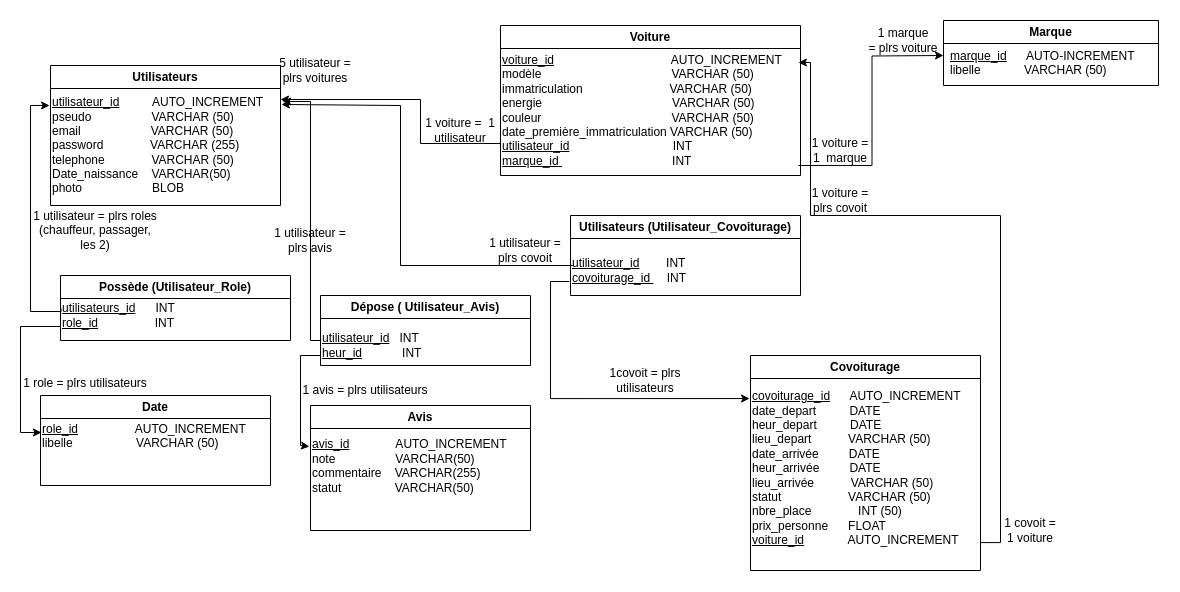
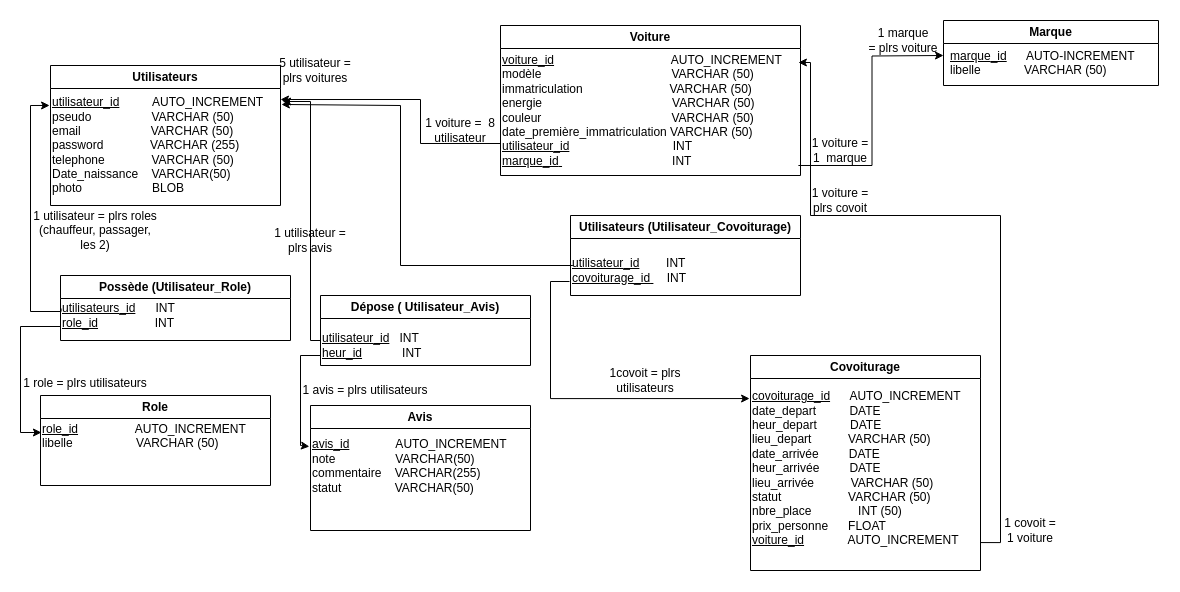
  <mxCell id="0" />
  <mxCell id="1" parent="0" />
  <mxCell id="2" value="Utilisateurs" style="swimlane;whiteSpace=wrap;html=1;" parent="1" vertex="1"><mxGeometry x="50" y="65" width="230" height="140" as="geometry"><mxRectangle x="20" y="280" width="100" height="30" as="alternateBounds" /></mxGeometry></mxCell>
  <mxCell id="3" value="&lt;u&gt;utilisateur_id&lt;/u&gt;&amp;nbsp; &amp;nbsp; &amp;nbsp; &amp;nbsp; &amp;nbsp; AUTO_INCREMENT&lt;div&gt;pseudo&amp;nbsp; &amp;nbsp; &amp;nbsp; &amp;nbsp; &amp;nbsp; &amp;nbsp; &amp;nbsp; &amp;nbsp; &amp;nbsp; VARCHAR (50)&lt;/div&gt;&lt;div&gt;email&amp;nbsp; &amp;nbsp; &amp;nbsp; &amp;nbsp; &amp;nbsp; &amp;nbsp; &amp;nbsp; &amp;nbsp; &amp;nbsp; &amp;nbsp; &amp;nbsp;VARCHAR (50)&lt;/div&gt;&lt;div&gt;password&amp;nbsp; &amp;nbsp; &amp;nbsp; &amp;nbsp; &amp;nbsp; &amp;nbsp; &amp;nbsp; VARCHAR (255)&lt;/div&gt;&lt;div&gt;telephone&amp;nbsp; &amp;nbsp; &amp;nbsp; &amp;nbsp; &amp;nbsp; &amp;nbsp; &amp;nbsp; VARCHAR (50)&lt;/div&gt;&lt;div&gt;Date_naissance&amp;nbsp; &amp;nbsp; VARCHAR(50)&lt;/div&gt;&lt;div&gt;photo&amp;nbsp; &amp;nbsp; &amp;nbsp; &amp;nbsp; &amp;nbsp; &amp;nbsp; &amp;nbsp; &amp;nbsp; &amp;nbsp; &amp;nbsp; &amp;nbsp;BLOB&lt;/div&gt;" style="text;html=1;align=left;verticalAlign=middle;resizable=0;points=[];autosize=1;strokeColor=none;fillColor=none;" parent="2" vertex="1"><mxGeometry y="25" width="230" height="110" as="geometry" /></mxCell>
  <mxCell id="4" style="edgeStyle=orthogonalEdgeStyle;rounded=0;orthogonalLoop=1;jettySize=auto;html=1;exitX=0.993;exitY=0.923;exitDx=0;exitDy=0;exitPerimeter=0;" parent="1" source="6" edge="1"><mxGeometry relative="1" as="geometry"><mxPoint x="943" y="55" as="targetPoint" /></mxGeometry></mxCell>
  <mxCell id="5" value="Voiture" style="swimlane;whiteSpace=wrap;html=1;" parent="1" vertex="1"><mxGeometry x="500" y="25" width="300" height="150" as="geometry" /></mxCell>
  <mxCell id="6" value="&lt;u&gt;voiture&lt;/u&gt;&lt;u&gt;_id&lt;/u&gt;&amp;nbsp; &amp;nbsp; &amp;nbsp; &amp;nbsp; &amp;nbsp; &amp;nbsp; &amp;nbsp; &amp;nbsp; &amp;nbsp; &amp;nbsp; &amp;nbsp; &amp;nbsp; &amp;nbsp; &amp;nbsp; &amp;nbsp; &amp;nbsp; &amp;nbsp; &amp;nbsp;AUTO_INCREMENT&lt;div&gt;modèle&amp;nbsp; &amp;nbsp; &amp;nbsp; &amp;nbsp; &amp;nbsp; &amp;nbsp; &amp;nbsp; &amp;nbsp; &amp;nbsp; &amp;nbsp; &amp;nbsp; &amp;nbsp; &amp;nbsp; &amp;nbsp; &amp;nbsp; &amp;nbsp; &amp;nbsp; &amp;nbsp; &amp;nbsp; &amp;nbsp;VARCHAR (50)&lt;/div&gt;&lt;div&gt;immatriculation&amp;nbsp; &amp;nbsp; &amp;nbsp; &amp;nbsp; &amp;nbsp; &amp;nbsp; &amp;nbsp; &amp;nbsp; &amp;nbsp; &amp;nbsp; &amp;nbsp; &amp;nbsp; &amp;nbsp;&amp;nbsp;&lt;span style=&quot;background-color: initial;&quot;&gt;VARCHAR (50)&lt;/span&gt;&lt;/div&gt;&lt;div&gt;&lt;span style=&quot;background-color: initial;&quot;&gt;energie&amp;nbsp; &amp;nbsp; &amp;nbsp; &amp;nbsp; &amp;nbsp; &amp;nbsp; &amp;nbsp; &amp;nbsp; &amp;nbsp; &amp;nbsp; &amp;nbsp; &amp;nbsp; &amp;nbsp; &amp;nbsp; &amp;nbsp; &amp;nbsp; &amp;nbsp; &amp;nbsp; &amp;nbsp; &amp;nbsp;&lt;/span&gt;&lt;span style=&quot;background-color: initial;&quot;&gt;VARCHAR (50)&lt;/span&gt;&lt;/div&gt;&lt;div&gt;&lt;span style=&quot;background-color: initial;&quot;&gt;couleur&amp;nbsp; &amp;nbsp; &amp;nbsp; &amp;nbsp; &amp;nbsp; &amp;nbsp; &amp;nbsp; &amp;nbsp; &amp;nbsp; &amp;nbsp; &amp;nbsp; &amp;nbsp; &amp;nbsp; &amp;nbsp; &amp;nbsp; &amp;nbsp; &amp;nbsp; &amp;nbsp; &amp;nbsp; &amp;nbsp;&lt;/span&gt;&lt;span style=&quot;background-color: initial;&quot;&gt;VARCHAR (50)&lt;/span&gt;&lt;/div&gt;&lt;div&gt;&lt;span style=&quot;background-color: initial;&quot;&gt;date_première_immatriculation&amp;nbsp;&lt;/span&gt;&lt;span style=&quot;background-color: initial;&quot;&gt;VARCHAR (50)&lt;/span&gt;&lt;/div&gt;&lt;div&gt;&lt;span style=&quot;background-color: initial;&quot;&gt;&lt;u&gt;utilisateur&lt;/u&gt;&lt;/span&gt;&lt;u style=&quot;background-color: initial;&quot;&gt;_id&lt;/u&gt;&lt;span style=&quot;background-color: initial;&quot;&gt;&amp;nbsp; &amp;nbsp; &amp;nbsp; &amp;nbsp; &amp;nbsp; &amp;nbsp; &amp;nbsp; &amp;nbsp; &amp;nbsp; &amp;nbsp; &amp;nbsp; &amp;nbsp; &amp;nbsp; &amp;nbsp; &amp;nbsp; &amp;nbsp;&lt;/span&gt;&lt;span style=&quot;background-color: initial;&quot;&gt;INT&lt;/span&gt;&lt;/div&gt;&lt;div&gt;&lt;span style=&quot;background-color: initial;&quot;&gt;&lt;u&gt;marque&lt;/u&gt;&lt;/span&gt;&lt;u style=&quot;background-color: initial;&quot;&gt;_id&lt;/u&gt;&lt;u style=&quot;background-color: initial;&quot;&gt;&amp;nbsp;&lt;/u&gt;&lt;span style=&quot;background-color: initial;&quot;&gt;&amp;nbsp; &amp;nbsp; &amp;nbsp; &amp;nbsp; &amp;nbsp; &amp;nbsp; &amp;nbsp; &amp;nbsp; &amp;nbsp; &amp;nbsp; &amp;nbsp; &amp;nbsp; &amp;nbsp; &amp;nbsp; &amp;nbsp; &amp;nbsp; &amp;nbsp;&lt;/span&gt;&lt;span style=&quot;background-color: initial;&quot;&gt;INT&lt;/span&gt;&lt;/div&gt;" style="text;html=1;align=left;verticalAlign=middle;resizable=0;points=[];autosize=1;strokeColor=none;fillColor=none;" parent="5" vertex="1"><mxGeometry y="20" width="300" height="130" as="geometry" /></mxCell>
  <mxCell id="7" value="Marque" style="swimlane;whiteSpace=wrap;html=1;" parent="1" vertex="1"><mxGeometry x="943" y="20" width="215" height="65" as="geometry" /></mxCell>
  <mxCell id="8" value="5 utilisateur = plrs voitures" style="text;html=1;align=center;verticalAlign=middle;whiteSpace=wrap;rounded=0;" parent="1" vertex="1"><mxGeometry x="270" y="55" width="90" height="30" as="geometry" /></mxCell>
- <mxCell id="9" value="1 voiture =&amp;nbsp; 1 utilisateur" style="text;html=1;align=center;verticalAlign=middle;whiteSpace=wrap;rounded=0;" parent="1" vertex="1"><mxGeometry x="410" y="115" width="100" height="30" as="geometry" /></mxCell>
+ <mxCell id="9" value="1 voiture =&amp;nbsp; 8 utilisateur" style="text;html=1;align=center;verticalAlign=middle;whiteSpace=wrap;rounded=0;" parent="1" vertex="1"><mxGeometry x="410" y="115" width="100" height="30" as="geometry" /></mxCell>
  <mxCell id="10" value="1 voiture = 1&amp;nbsp; marque" style="text;html=1;align=center;verticalAlign=middle;whiteSpace=wrap;rounded=0;" parent="1" vertex="1"><mxGeometry x="805" y="135" width="70" height="30" as="geometry" /></mxCell>
  <mxCell id="11" value="1 marque =&lt;span style=&quot;background-color: initial;&quot;&gt;&amp;nbsp;plrs voiture&lt;/span&gt;" style="text;html=1;align=center;verticalAlign=middle;whiteSpace=wrap;rounded=0;" parent="1" vertex="1"><mxGeometry x="863" y="25" width="80" height="30" as="geometry" /></mxCell>
- <mxCell id="12" value="Date" style="swimlane;whiteSpace=wrap;html=1;" parent="1" vertex="1"><mxGeometry x="40" y="395" width="230" height="90" as="geometry" /></mxCell>
+ <mxCell id="12" value="Role" style="swimlane;whiteSpace=wrap;html=1;" parent="1" vertex="1"><mxGeometry x="40" y="395" width="230" height="90" as="geometry" /></mxCell>
  <mxCell id="13" value="&lt;u&gt;role&lt;/u&gt;&lt;u&gt;_id&lt;/u&gt;&amp;nbsp; &amp;nbsp; &amp;nbsp; &amp;nbsp; &amp;nbsp; &amp;nbsp; &amp;nbsp; &amp;nbsp; &amp;nbsp;AUTO_INCREMENT&lt;div&gt;libelle&amp;nbsp; &amp;nbsp; &amp;nbsp; &amp;nbsp; &amp;nbsp; &amp;nbsp; &amp;nbsp; &amp;nbsp; &amp;nbsp; &amp;nbsp;VARCHAR (50)&lt;/div&gt;&lt;div&gt;&lt;br&gt;&lt;/div&gt;&lt;div&gt;&lt;span style=&quot;color: rgba(0, 0, 0, 0); font-family: monospace; font-size: 0px; background-color: initial;&quot;&gt;id_utilisateurs%3CmxGraphModel%3E%3Croot%3E%3CmxCell%20id%3D%220%22%2F%3E%3CmxCell%20id%3D%221%22%20parent%3D%220%22%2F%3E%3CmxCell%20id%3D%222%22%20value%3D%221%20voiture%20%3D%26amp%3Bnbsp%3B%20marque%22%20style%3D%22text%3Bhtml%3D1%3Balign%3Dcenter%3BverticalAlign%3Dmiddle%3BwhiteSpace%3Dwrap%3Brounded%3D0%3B%22%20vertex%3D%221%22%20parent%3D%221%22%3E%3CmxGeometry%20x%3D%22710%22%20y%3D%22380%22%20width%3D%2280%22%20height%3D%2230%22%20as%3D%22geometry%22%2F%3E%3C%2FmxCell%3E%3C%2Froot%3E%3C%2FmxGraphModel%3E&lt;/span&gt;&lt;/div&gt;" style="text;html=1;align=left;verticalAlign=middle;resizable=0;points=[];autosize=1;strokeColor=none;fillColor=none;" parent="12" vertex="1"><mxGeometry y="20" width="230" height="70" as="geometry" /></mxCell>
  <mxCell id="14" value="1 utilisateur = plrs roles (chauffeur, passager, les 2)" style="text;html=1;align=center;verticalAlign=middle;whiteSpace=wrap;rounded=0;" parent="1" vertex="1"><mxGeometry x="30" y="215" width="130" height="30" as="geometry" /></mxCell>
  <mxCell id="15" value="1 role = plrs utilisateurs&lt;div&gt;&lt;br&gt;&lt;/div&gt;" style="text;html=1;align=center;verticalAlign=middle;whiteSpace=wrap;rounded=0;" parent="1" vertex="1"><mxGeometry x="20" y="375" width="130" height="30" as="geometry" /></mxCell>
  <mxCell id="16" value="Avis" style="swimlane;whiteSpace=wrap;html=1;" parent="1" vertex="1"><mxGeometry x="310" y="405" width="220" height="125" as="geometry" /></mxCell>
  <mxCell id="17" value="&lt;div style=&quot;&quot;&gt;&lt;span style=&quot;background-color: initial;&quot;&gt;&lt;u&gt;avis&lt;/u&gt;&lt;/span&gt;&lt;u style=&quot;background-color: initial;&quot;&gt;_id&lt;/u&gt;&lt;span style=&quot;background-color: initial;&quot;&gt;&amp;nbsp; &amp;nbsp; &amp;nbsp; &amp;nbsp; &amp;nbsp; &amp;nbsp; &amp;nbsp; AUTO_INCREMENT&lt;/span&gt;&lt;/div&gt;&lt;div&gt;note&amp;nbsp; &amp;nbsp; &amp;nbsp; &amp;nbsp; &amp;nbsp; &amp;nbsp; &amp;nbsp; &amp;nbsp; &amp;nbsp; VARCHAR(50)&lt;/div&gt;&lt;div&gt;commentaire&amp;nbsp; &amp;nbsp;&amp;nbsp;&lt;span style=&quot;background-color: initial;&quot;&gt;VARCHAR(255)&lt;/span&gt;&lt;/div&gt;&lt;div&gt;&lt;span style=&quot;background-color: initial;&quot;&gt;statut&amp;nbsp; &amp;nbsp; &amp;nbsp; &amp;nbsp; &amp;nbsp; &amp;nbsp; &amp;nbsp; &amp;nbsp;&amp;nbsp;&lt;/span&gt;&lt;span style=&quot;background-color: initial;&quot;&gt;VARCHAR(50)&lt;/span&gt;&lt;/div&gt;&lt;div&gt;&lt;br&gt;&lt;/div&gt;&lt;div&gt;&lt;span style=&quot;background-color: initial;&quot;&gt;&lt;br&gt;&lt;/span&gt;&lt;/div&gt;" style="text;html=1;align=left;verticalAlign=middle;resizable=0;points=[];autosize=1;strokeColor=none;fillColor=none;" parent="16" vertex="1"><mxGeometry y="25" width="220" height="100" as="geometry" /></mxCell>
  <mxCell id="18" value="1 utilisateur = plrs avis" style="text;html=1;align=center;verticalAlign=middle;whiteSpace=wrap;rounded=0;" parent="1" vertex="1"><mxGeometry x="270" y="225" width="80" height="30" as="geometry" /></mxCell>
  <mxCell id="19" value="Possède (Utilisateur_Role)" style="swimlane;whiteSpace=wrap;html=1;" parent="1" vertex="1"><mxGeometry x="60" y="275" width="230" height="65" as="geometry" /></mxCell>
  <mxCell id="20" value="&lt;u&gt;utilisateurs&lt;/u&gt;&lt;u&gt;_id&lt;/u&gt;&amp;nbsp; &amp;nbsp; &amp;nbsp; INT&lt;div&gt;&lt;u&gt;role&lt;/u&gt;&lt;u style=&quot;background-color: initial;&quot;&gt;_id&lt;/u&gt;&lt;span style=&quot;background-color: initial;&quot;&gt;&amp;nbsp; &amp;nbsp; &amp;nbsp; &amp;nbsp; &amp;nbsp; &amp;nbsp; &amp;nbsp; &amp;nbsp; &amp;nbsp;&lt;/span&gt;&lt;span style=&quot;background-color: initial;&quot;&gt;INT&lt;/span&gt;&lt;/div&gt;" style="text;html=1;align=left;verticalAlign=middle;resizable=0;points=[];autosize=1;strokeColor=none;fillColor=none;" parent="19" vertex="1"><mxGeometry y="20" width="140" height="40" as="geometry" /></mxCell>
  <mxCell id="21" value="1 avis = plrs utilisateurs" style="text;html=1;align=center;verticalAlign=middle;whiteSpace=wrap;rounded=0;" parent="1" vertex="1"><mxGeometry x="300" y="375" width="130" height="30" as="geometry" /></mxCell>
  <mxCell id="22" style="edgeStyle=orthogonalEdgeStyle;rounded=0;orthogonalLoop=1;jettySize=auto;html=1;entryX=-0.004;entryY=0.136;entryDx=0;entryDy=0;entryPerimeter=0;exitX=0.004;exitY=0.325;exitDx=0;exitDy=0;exitPerimeter=0;" parent="1" source="20" target="3" edge="1"><mxGeometry relative="1" as="geometry"><Array as="points"><mxPoint x="61" y="311" /><mxPoint x="30" y="311" /><mxPoint x="30" y="105" /></Array></mxGeometry></mxCell>
  <mxCell id="23" style="edgeStyle=orthogonalEdgeStyle;rounded=0;orthogonalLoop=1;jettySize=auto;html=1;entryX=0.004;entryY=0.243;entryDx=0;entryDy=0;entryPerimeter=0;" parent="1" target="13" edge="1"><mxGeometry relative="1" as="geometry"><mxPoint x="60" y="326" as="sourcePoint" /><Array as="points"><mxPoint x="20" y="326" /><mxPoint x="20" y="432" /></Array></mxGeometry></mxCell>
  <mxCell id="24" value="Dépose ( Utilisateur_Avis)" style="swimlane;whiteSpace=wrap;html=1;" parent="1" vertex="1"><mxGeometry x="320" y="295" width="210" height="70" as="geometry" /></mxCell>
  <mxCell id="25" value="&lt;u&gt;utilisateur&lt;/u&gt;&lt;u&gt;_id&lt;/u&gt;&amp;nbsp; &amp;nbsp;INT&lt;div&gt;&lt;u&gt;heur&lt;/u&gt;&lt;u style=&quot;background-color: initial;&quot;&gt;_id&lt;/u&gt;&lt;span style=&quot;background-color: initial;&quot;&gt;&amp;nbsp; &amp;nbsp; &amp;nbsp; &amp;nbsp; &amp;nbsp; &amp;nbsp; INT&lt;/span&gt;&lt;/div&gt;" style="text;html=1;align=left;verticalAlign=middle;resizable=0;points=[];autosize=1;strokeColor=none;fillColor=none;" parent="24" vertex="1"><mxGeometry y="30" width="120" height="40" as="geometry" /></mxCell>
  <mxCell id="26" style="edgeStyle=orthogonalEdgeStyle;rounded=0;orthogonalLoop=1;jettySize=auto;html=1;entryX=1.009;entryY=0.1;entryDx=0;entryDy=0;entryPerimeter=0;exitX=0;exitY=0.375;exitDx=0;exitDy=0;exitPerimeter=0;" parent="1" source="25" target="3" edge="1"><mxGeometry relative="1" as="geometry"><Array as="points"><mxPoint x="310" y="340" /><mxPoint x="310" y="101" /></Array></mxGeometry></mxCell>
  <mxCell id="27" style="edgeStyle=orthogonalEdgeStyle;rounded=0;orthogonalLoop=1;jettySize=auto;html=1;entryX=-0.005;entryY=0.16;entryDx=0;entryDy=0;entryPerimeter=0;exitX=0;exitY=0.75;exitDx=0;exitDy=0;exitPerimeter=0;" parent="1" source="25" target="17" edge="1"><mxGeometry relative="1" as="geometry"><Array as="points"><mxPoint x="300" y="355" /><mxPoint x="300" y="445" /></Array></mxGeometry></mxCell>
  <mxCell id="28" value="Covoiturage" style="swimlane;whiteSpace=wrap;html=1;" parent="1" vertex="1"><mxGeometry x="750" y="355" width="230" height="215" as="geometry" /></mxCell>
  <mxCell id="29" value="&lt;u&gt;covoiturage&lt;/u&gt;&lt;u&gt;_id&lt;/u&gt;&amp;nbsp; &amp;nbsp; &amp;nbsp; AUTO_INCREMENT&lt;div&gt;date_depart&amp;nbsp; &amp;nbsp; &amp;nbsp; &amp;nbsp; &amp;nbsp; DATE&lt;/div&gt;&lt;div&gt;heur_depart&amp;nbsp; &amp;nbsp; &amp;nbsp; &amp;nbsp; &amp;nbsp; DATE&lt;/div&gt;&lt;div&gt;lieu_depart&amp;nbsp; &amp;nbsp; &amp;nbsp; &amp;nbsp; &amp;nbsp; &amp;nbsp;VARCHAR (50)&lt;/div&gt;&lt;div&gt;&lt;div&gt;date_arrivée&amp;nbsp; &amp;nbsp; &amp;nbsp; &amp;nbsp; &amp;nbsp;DATE&lt;/div&gt;&lt;div&gt;heur_arrivée&amp;nbsp; &amp;nbsp; &amp;nbsp; &amp;nbsp; &amp;nbsp;DATE&lt;/div&gt;&lt;div&gt;lieu_arrivée&amp;nbsp; &amp;nbsp; &amp;nbsp; &amp;nbsp; &amp;nbsp; &amp;nbsp;VARCHAR (50)&lt;/div&gt;&lt;/div&gt;&lt;div&gt;statut&amp;nbsp; &amp;nbsp; &amp;nbsp; &amp;nbsp; &amp;nbsp; &amp;nbsp; &amp;nbsp; &amp;nbsp; &amp;nbsp; &amp;nbsp; VARCHAR (50)&lt;/div&gt;&lt;div&gt;nbre_place&amp;nbsp; &amp;nbsp; &amp;nbsp; &amp;nbsp; &amp;nbsp; &amp;nbsp; &amp;nbsp; INT (50)&lt;/div&gt;&lt;div&gt;prix_personne&amp;nbsp; &amp;nbsp; &amp;nbsp; FLOAT&lt;/div&gt;&lt;div&gt;&lt;u&gt;voiture&lt;/u&gt;&lt;u style=&quot;background-color: initial;&quot;&gt;_id&lt;/u&gt;&lt;span style=&quot;background-color: initial;&quot;&gt;&amp;nbsp; &amp;nbsp; &amp;nbsp; &amp;nbsp; &amp;nbsp; &amp;nbsp; &amp;nbsp;AUTO_INCREMENT&lt;/span&gt;&lt;/div&gt;&lt;div&gt;&lt;br&gt;&lt;/div&gt;" style="text;html=1;align=left;verticalAlign=middle;resizable=0;points=[];autosize=1;strokeColor=none;fillColor=none;" parent="28" vertex="1"><mxGeometry y="25" width="230" height="190" as="geometry" /></mxCell>
  <mxCell id="30" value="Utilisateurs (Utilisateur_Covoiturage)" style="swimlane;whiteSpace=wrap;html=1;startSize=23;" parent="1" vertex="1"><mxGeometry x="570" y="215" width="230" height="80" as="geometry" /></mxCell>
  <mxCell id="31" value="&lt;u&gt;utilisateur&lt;/u&gt;&lt;u&gt;_id&lt;/u&gt;&amp;nbsp; &amp;nbsp; &amp;nbsp; &amp;nbsp; INT&lt;div&gt;&lt;u&gt;covoiturage&lt;/u&gt;&lt;u style=&quot;background-color: initial;&quot;&gt;_id&lt;/u&gt;&lt;u style=&quot;background-color: initial;&quot;&gt;&amp;nbsp;&lt;/u&gt;&lt;span style=&quot;background-color: initial;&quot;&gt; &amp;nbsp; &amp;nbsp;INT&lt;/span&gt;&lt;/div&gt;" style="text;html=1;align=left;verticalAlign=middle;resizable=0;points=[];autosize=1;strokeColor=none;fillColor=none;" parent="30" vertex="1"><mxGeometry y="35" width="140" height="40" as="geometry" /></mxCell>
- <mxCell id="32" value="1 utilisateur = plrs covoit" style="text;html=1;align=center;verticalAlign=middle;whiteSpace=wrap;rounded=0;" parent="1" vertex="1"><mxGeometry x="480" y="235" width="90" height="30" as="geometry" /></mxCell>
  <mxCell id="33" value="1covoit = plrs utilisateurs" style="text;html=1;align=center;verticalAlign=middle;whiteSpace=wrap;rounded=0;" parent="1" vertex="1"><mxGeometry x="600" y="365" width="90" height="30" as="geometry" /></mxCell>
  <mxCell id="34" style="edgeStyle=orthogonalEdgeStyle;rounded=0;orthogonalLoop=1;jettySize=auto;html=1;entryX=-0.004;entryY=0.095;entryDx=0;entryDy=0;entryPerimeter=0;" parent="1" target="29" edge="1"><mxGeometry relative="1" as="geometry"><mxPoint x="569" y="281" as="sourcePoint" /><Array as="points"><mxPoint x="550" y="281" /><mxPoint x="550" y="398" /></Array></mxGeometry></mxCell>
  <mxCell id="35" style="edgeStyle=orthogonalEdgeStyle;rounded=0;orthogonalLoop=1;jettySize=auto;html=1;entryX=1;entryY=0.082;entryDx=0;entryDy=0;entryPerimeter=0;" parent="1" target="3" edge="1"><mxGeometry relative="1" as="geometry"><mxPoint x="500" y="145" as="sourcePoint" /><Array as="points"><mxPoint x="500" y="143" /><mxPoint x="420" y="143" /><mxPoint x="420" y="99" /></Array></mxGeometry></mxCell>
  <mxCell id="36" style="edgeStyle=orthogonalEdgeStyle;rounded=0;orthogonalLoop=1;jettySize=auto;html=1;entryX=0.993;entryY=0.131;entryDx=0;entryDy=0;entryPerimeter=0;exitX=1;exitY=0.853;exitDx=0;exitDy=0;exitPerimeter=0;" parent="1" source="29" target="6" edge="1"><mxGeometry relative="1" as="geometry"><Array as="points"><mxPoint x="1000" y="542" /><mxPoint x="1000" y="215" /><mxPoint x="810" y="215" /><mxPoint x="810" y="62" /></Array></mxGeometry></mxCell>
  <mxCell id="37" value="1 voiture = plrs covoit" style="text;html=1;align=center;verticalAlign=middle;whiteSpace=wrap;rounded=0;" parent="1" vertex="1"><mxGeometry x="810" y="185" width="60" height="30" as="geometry" /></mxCell>
  <mxCell id="38" value="1 covoit = 1 voiture" style="text;html=1;align=center;verticalAlign=middle;whiteSpace=wrap;rounded=0;" parent="1" vertex="1"><mxGeometry x="1000" y="515" width="60" height="30" as="geometry" /></mxCell>
  <mxCell id="39" style="rounded=0;orthogonalLoop=1;jettySize=auto;html=1;exitX=0.017;exitY=0.375;exitDx=0;exitDy=0;exitPerimeter=0;edgeStyle=orthogonalEdgeStyle;entryX=1.004;entryY=0.127;entryDx=0;entryDy=0;entryPerimeter=0;" parent="1" source="31" target="3" edge="1"><mxGeometry relative="1" as="geometry"><mxPoint x="320" y="105" as="targetPoint" /><Array as="points"><mxPoint x="400" y="265" /><mxPoint x="400" y="105" /></Array></mxGeometry></mxCell>
  <mxCell id="40" value="&lt;u&gt;marque&lt;/u&gt;&lt;u&gt;_id&lt;/u&gt;&amp;nbsp; &amp;nbsp; &amp;nbsp; AUTO-INCREMENT&lt;div&gt;libelle&amp;nbsp; &amp;nbsp; &amp;nbsp; &amp;nbsp; &amp;nbsp; &amp;nbsp; &amp;nbsp;VARCHAR (50)&lt;/div&gt;&lt;div&gt;&lt;br&gt;&lt;/div&gt;" style="text;html=1;align=left;verticalAlign=middle;resizable=0;points=[];autosize=1;strokeColor=none;fillColor=none;" parent="1" vertex="1"><mxGeometry x="948" y="40" width="210" height="60" as="geometry" /></mxCell>
